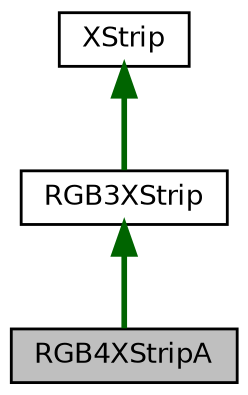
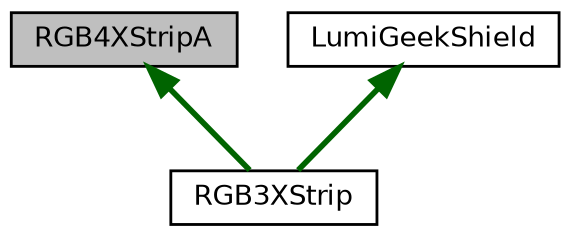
  digraph {
    node [color=black fillcolor=white fontname=Helvetica fontsize=10 shape=record style=filled]
    edge [color=darkgreen dir=back fontname=Helvetica fontsize=10 labelfontname=Helvetica labelfontsize=10 style=bold]
    n1 [fillcolor=grey75 fontcolor=black height=0.2 label=RGB4XStripA width=0.4]
    n2 [height=0.2 label=RGB3XStrip width=0.4]
-   n3 [height=0.2 label=XStrip width=0.4]
-   n2 -> n1
+   n3 [height=0.2 label=LumiGeekShield width=0.4]
+   n1 -> n2
    n3 -> n2
  }
